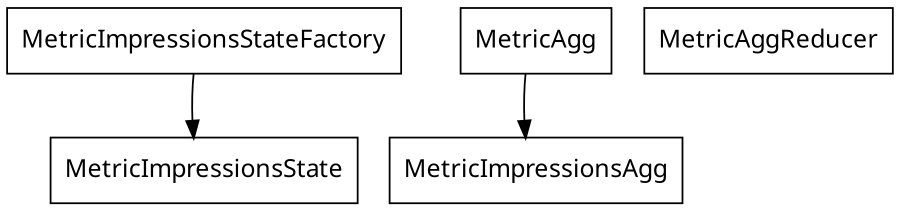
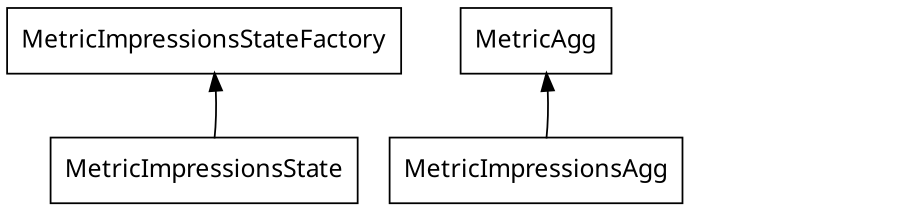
  digraph {
    fontname="Noto Sans"
    rankdir=TB
    node [fontname="Noto Sans" shape=record]
    edge [fontname="Noto Sans" style=solid]
    MetricImpressionsStateFactory
    MetricImpressionsState
    MetricAgg
    MetricImpressionsAgg
-   MetricAggReducer
-   MetricImpressionsStateFactory -> MetricImpressionsState
-   MetricAgg -> MetricImpressionsAgg
+   MetricImpressionsState -> MetricImpressionsStateFactory
+   MetricImpressionsAgg -> MetricAgg
  }
